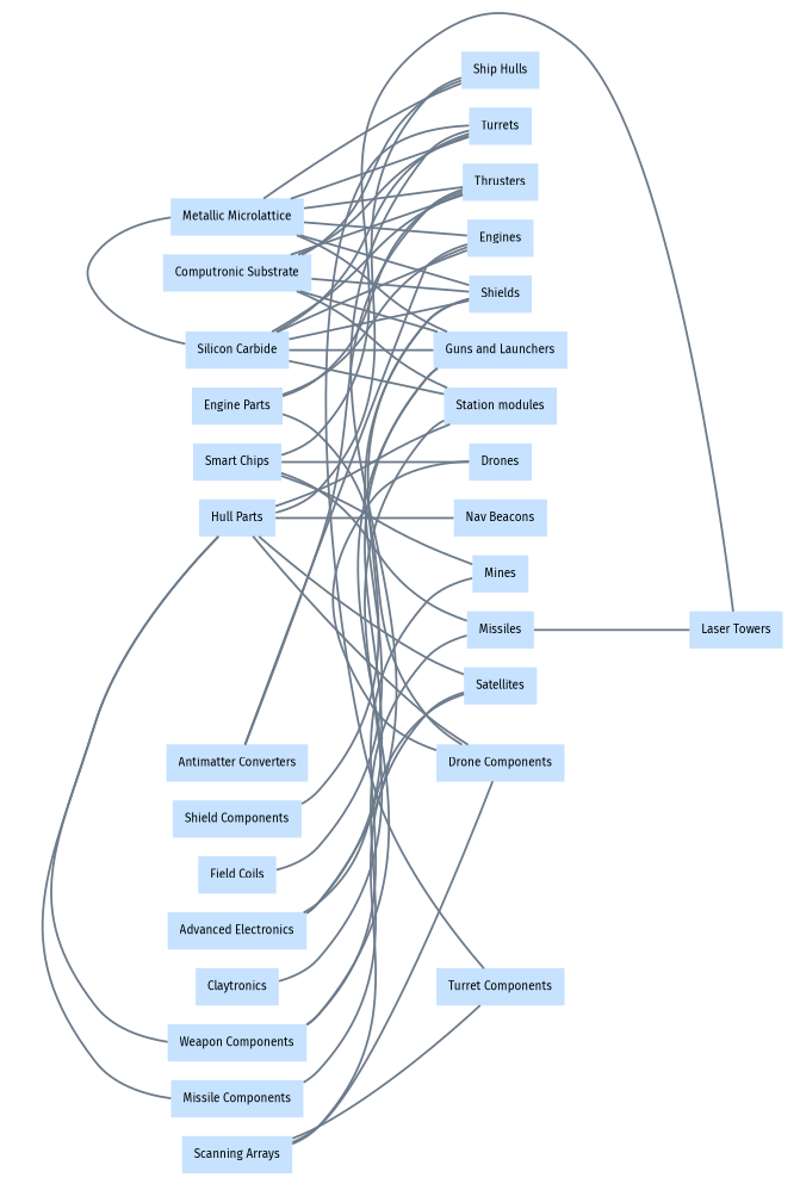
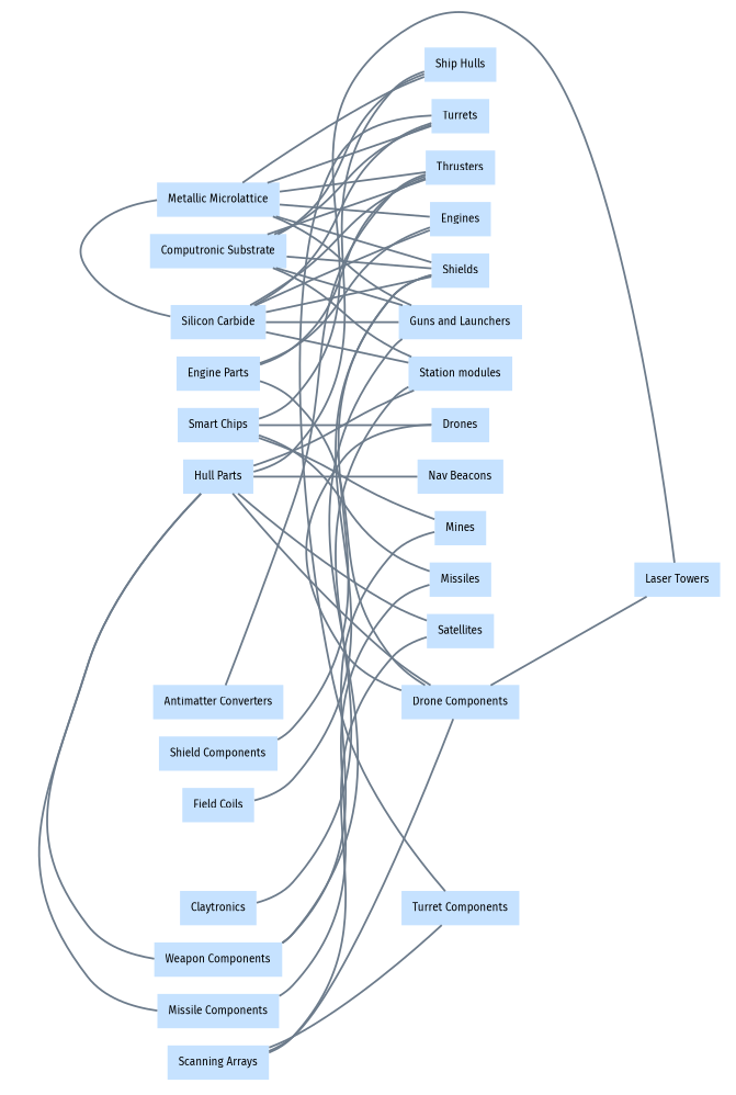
  graph {
    compound=true
    fontname="Fira Sans"
    nodesep=0.3
    rankdir=LR
    ranksep=2
    node [color=slategray1 colour=lightsteelblue2 fontname="Fira Sans" margin=0.2 penwidth=0 shape=record style=filled]
    edge [color=slategray4 constraint=true fontname="Fira Sans" penwidth=2.5]
    "Computronic Substrate"
    "Metallic Microlattice"
    "Hull Parts"
    "Engine Parts"
    "Smart Chips"
    "Silicon Carbide"
    "Drone Components"
    "Turret Components"
    "Missile Components"
    "Field Coils"
    "Shield Components"
    "Antimatter Converters"
    "Weapon Components"
    "Scanning Arrays" [colour=orange1]
    Claytronics
-   "Advanced Electronics"
    "Ship Hulls"
    "Nav Beacons"
    Missiles
    "Station modules" [colour=hotpink1]
    Engines [colour=hotpink1]
    Thrusters [colour=hotpink1]
    Mines
    Drones
    "Laser Towers"
    Shields [colour=hotpink1]
    Turrets [colour=hotpink1]
    "Guns and Launchers" [colour=hotpink1]
    Satellites
    subgraph sub_1 {
      cluster=true
      label="Tier 2 (Food and Drugs)"
    }
    subgraph sub_2 {
      cluster=true
      label="Tier 0 (Harvested)"
    }
    subgraph sub_3 {
      cluster=true
      label="Tier 1 (Basic Food)"
    }
    subgraph sub_4 {
      cluster=true
      label="Tier 3 (Refined)"
      "Computronic Substrate"
      "Metallic Microlattice"
    }
    subgraph sub_5 {
      cluster=true
      label="Tier 4 (Advanced)"
      "Hull Parts"
      "Engine Parts"
      "Smart Chips"
      "Silicon Carbide"
    }
    subgraph sub_6 {
      cluster=true
      label="Tier 5 (Components)"
      "Drone Components"
      "Turret Components"
      "Missile Components"
      "Field Coils"
      "Shield Components"
      "Antimatter Converters"
      "Weapon Components"
      "Scanning Arrays"
      Claytronics
-     "Advanced Electronics"
    }
    subgraph sub_7 {
      cluster=true
      label="Tier 6 (Equipment)"
      "Ship Hulls"
      "Nav Beacons"
      Missiles
      "Station modules"
      Engines
      Thrusters
      Mines
      Drones
      "Laser Towers"
      Shields
      Turrets
      "Guns and Launchers"
      Satellites
    }
    "Computronic Substrate" -- "Ship Hulls"
    "Computronic Substrate" -- "Station modules"
    "Computronic Substrate" -- Thrusters
    "Computronic Substrate" -- Shields
    "Computronic Substrate" -- Turrets
    "Computronic Substrate" -- "Guns and Launchers"
    "Metallic Microlattice" -- "Silicon Carbide"
    "Metallic Microlattice" -- "Ship Hulls"
    "Metallic Microlattice" -- Engines
    "Metallic Microlattice" -- Thrusters
    "Metallic Microlattice" -- Shields
    "Metallic Microlattice" -- Turrets
    "Metallic Microlattice" -- "Guns and Launchers"
    "Hull Parts" -- "Drone Components"
    "Hull Parts" -- "Missile Components"
    "Hull Parts" -- "Weapon Components"
    "Hull Parts" -- "Ship Hulls"
    "Hull Parts" -- "Nav Beacons"
    "Hull Parts" -- "Station modules"
    "Hull Parts" -- Satellites
    "Engine Parts" -- "Drone Components"
    "Engine Parts" -- Engines
    "Engine Parts" -- Thrusters
    "Smart Chips" -- Missiles
    "Smart Chips" -- Mines
    "Smart Chips" -- Drones
    "Smart Chips" -- "Laser Towers"
    "Silicon Carbide" -- "Station modules"
    "Silicon Carbide" -- Engines
    "Silicon Carbide" -- Thrusters
    "Silicon Carbide" -- Shields
    "Silicon Carbide" -- Turrets
    "Silicon Carbide" -- "Guns and Launchers"
    "Drone Components" -- Drones
-   Missiles -- "Laser Towers"
+   "Drone Components" -- "Laser Towers"
    "Turret Components" -- Turrets
    "Missile Components" -- Missiles
    "Field Coils" -- Shields
    "Shield Components" -- Shields
-   "Antimatter Converters" -- Engines
    "Antimatter Converters" -- Thrusters
    "Weapon Components" -- Mines
    "Weapon Components" -- "Guns and Launchers"
    "Scanning Arrays" -- "Drone Components"
    "Scanning Arrays" -- "Turret Components"
    "Scanning Arrays" -- Satellites
    Claytronics -- "Station modules"
-   "Advanced Electronics" -- Turrets
-   "Advanced Electronics" -- "Guns and Launchers"
-   "Advanced Electronics" -- Satellites
  }
